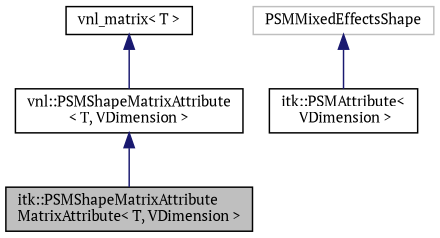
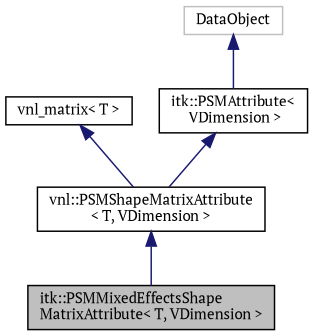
  digraph {
    fontname="PT Serif"
    node [color=black fillcolor=white fontname="PT Serif" fontsize=10 shape=record style=filled]
    edge [color=midnightblue dir=back fontname="PT Serif" fontsize=10 labelfontname=Helvetica labelfontsize=10 style=solid]
-   n1 [fillcolor=grey75 fontcolor=black height=0.2 label="itk::PSMShapeMatrixAttribute\lMatrixAttribute\< T, VDimension \>" width=0.4]
+   n1 [fillcolor=grey75 fontcolor=black height=0.2 label="itk::PSMMixedEffectsShape\lMatrixAttribute\< T, VDimension \>" width=0.4]
    n2 [height=0.2 label="vnl::PSMShapeMatrixAttribute\l\< T, VDimension \>" width=0.4]
    n3 [height=0.2 label="vnl_matrix\< T \>" width=0.4]
    n4 [height=0.2 label="itk::PSMAttribute\<\l VDimension \>" width=0.4]
-   n5 [color=grey75 height=0.2 label=PSMMixedEffectsShape width=0.4]
+   n5 [color=grey75 height=0.2 label=DataObject width=0.4]
    n2 -> n1
    n3 -> n2
+   n4 -> n2
    n5 -> n4
  }
